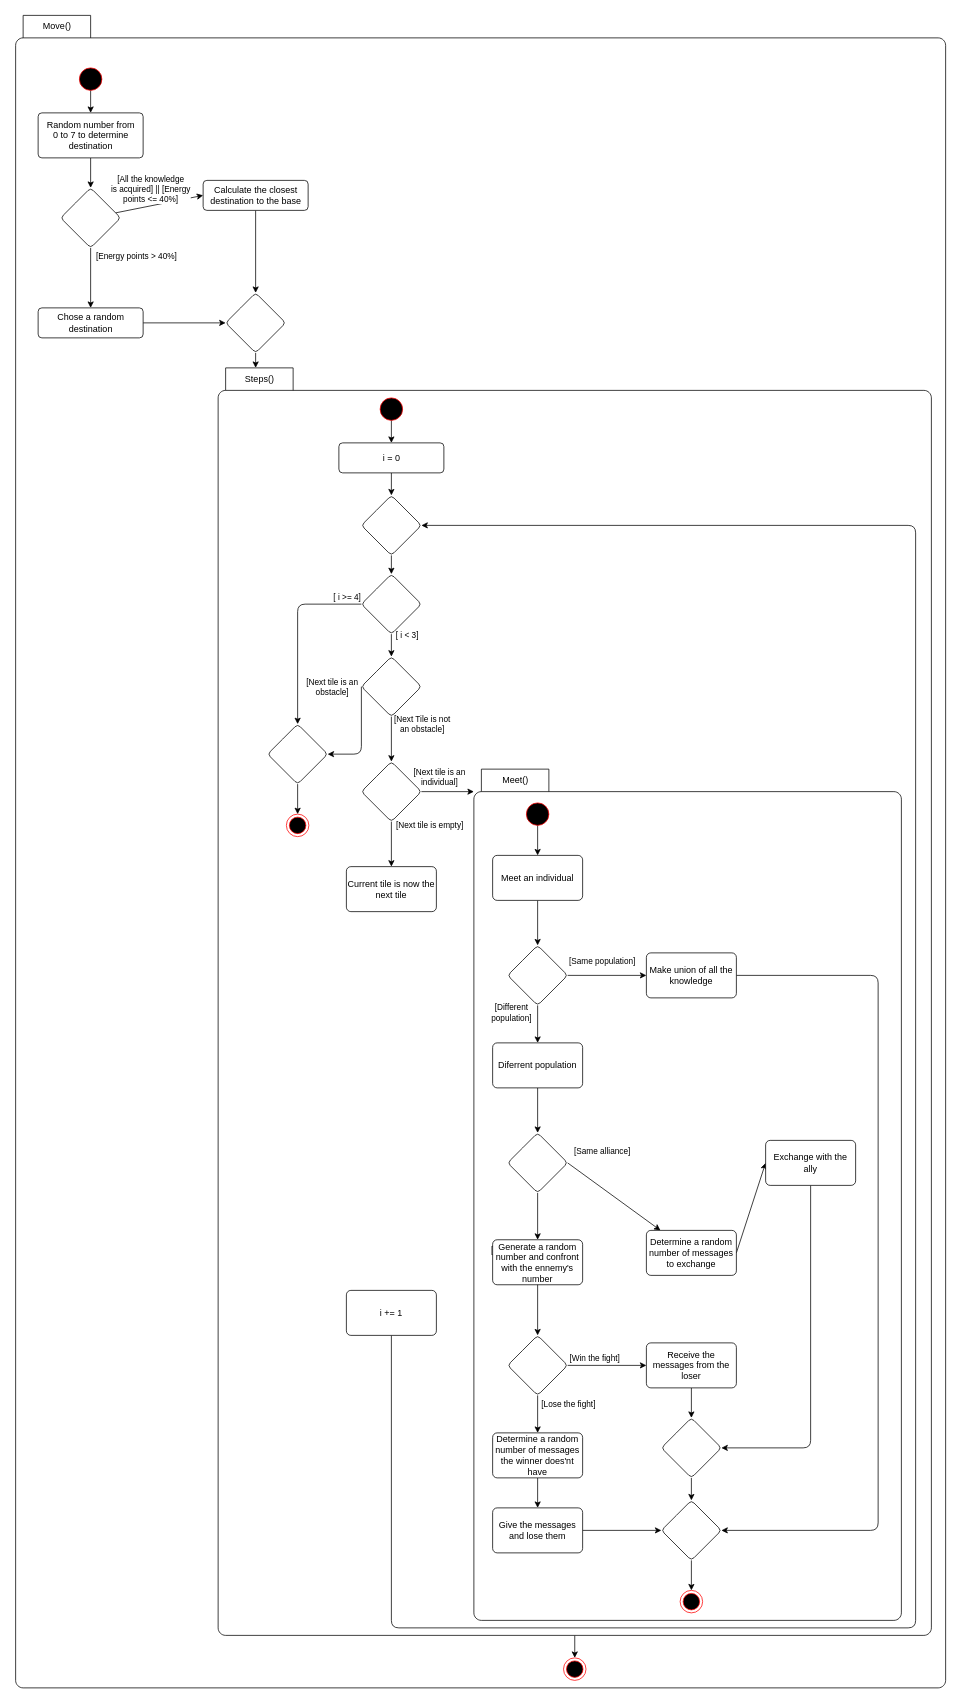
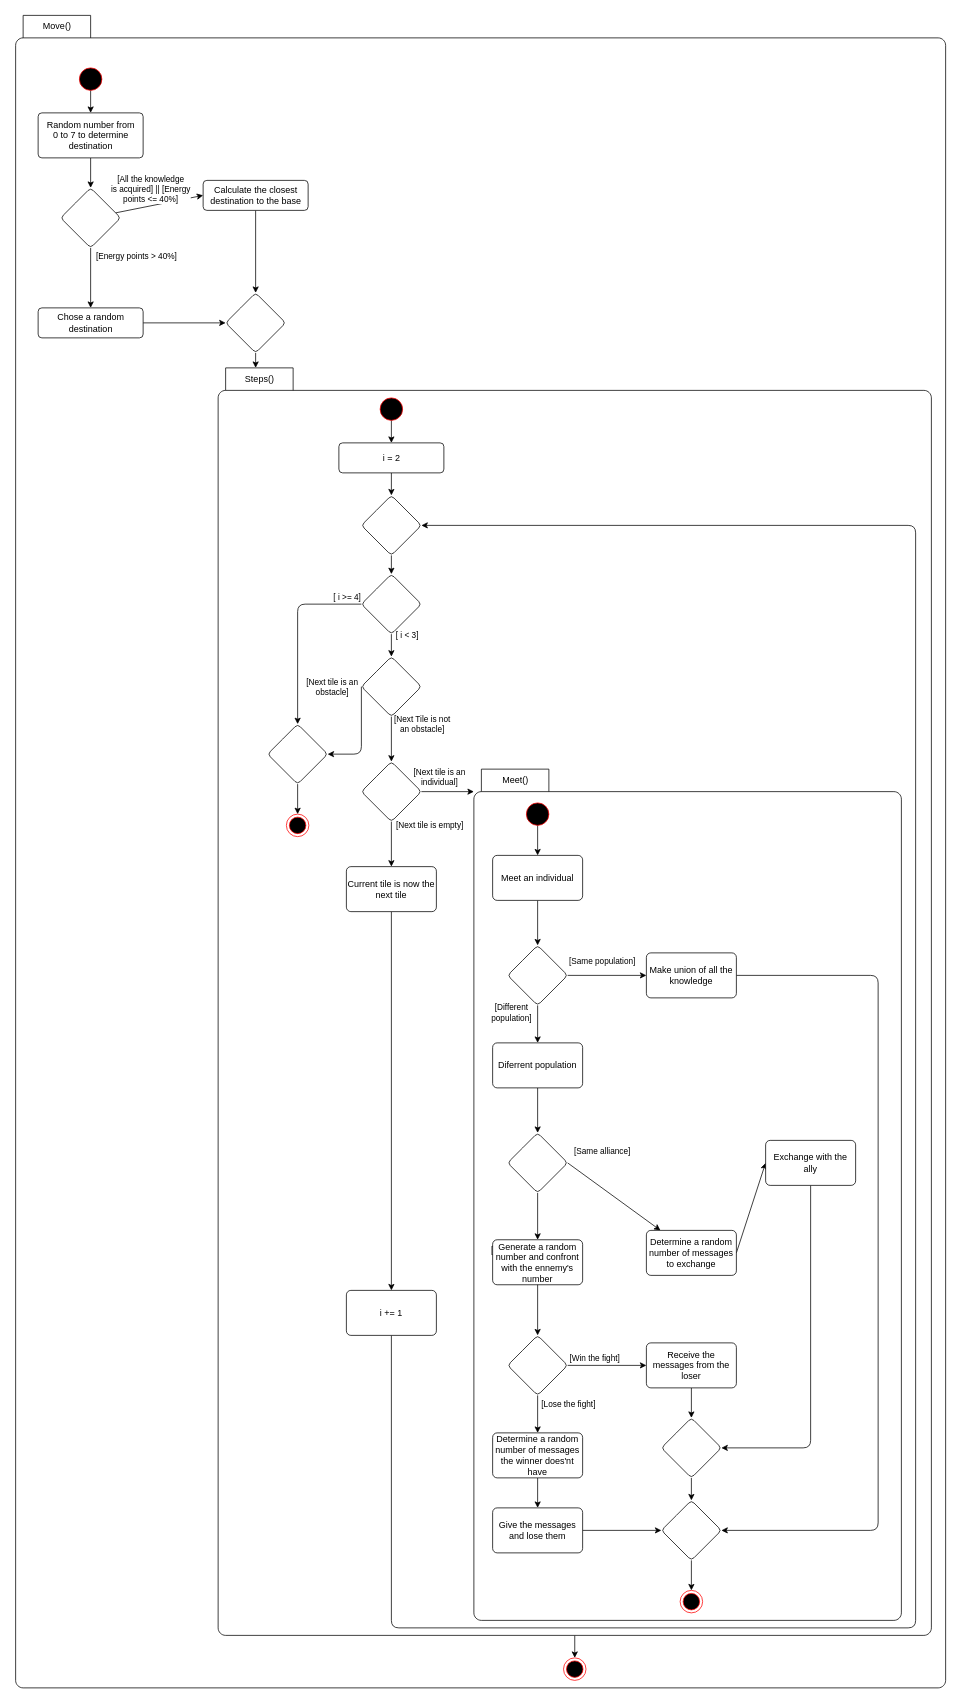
  <mxCell id="0" />
  <mxCell id="1" parent="0" />
  <mxCell id="2" value="Move()" style="shape=folder;align=center;verticalAlign=middle;fontStyle=0;tabWidth=100;tabHeight=30;tabPosition=left;html=1;boundedLbl=1;labelInHeader=1;rounded=1;absoluteArcSize=1;arcSize=10;" vertex="1" parent="1"><mxGeometry x="20" y="20" width="1240" height="2230" as="geometry" /></mxCell>
  <mxCell id="3" value="" style="edgeStyle=none;html=1;" edge="1" parent="1" source="4" target="12"><mxGeometry relative="1" as="geometry" /></mxCell>
  <mxCell id="4" value="" style="ellipse;fillColor=#000000;strokeColor=#FF0000;labelBorderColor=none;" parent="1" vertex="1"><mxGeometry x="105" y="90" width="30" height="30" as="geometry" /></mxCell>
  <mxCell id="5" value="" style="edgeStyle=none;html=1;entryX=0;entryY=0.5;entryDx=0;entryDy=0;" parent="1" source="7" target="14" edge="1"><mxGeometry relative="1" as="geometry"><mxPoint x="240" y="10" as="targetPoint" /></mxGeometry></mxCell>
  <mxCell id="6" value="[All the knowledge&lt;br&gt;is acquired] || [Energy &lt;br&gt;points &amp;lt;= 40%]" style="edgeLabel;html=1;align=center;verticalAlign=middle;resizable=0;points=[];" parent="5" vertex="1" connectable="0"><mxGeometry x="-0.809" y="-1" relative="1" as="geometry"><mxPoint x="35" y="-31" as="offset" /></mxGeometry></mxCell>
  <mxCell id="7" value="" style="rhombus;whiteSpace=wrap;html=1;rounded=1;arcSize=10;dashed=0;" parent="1" vertex="1"><mxGeometry x="80" y="250" width="80" height="80" as="geometry" /></mxCell>
  <mxCell id="8" value="" style="edgeStyle=none;html=1;entryX=0.5;entryY=0;entryDx=0;entryDy=0;exitX=0.5;exitY=1;exitDx=0;exitDy=0;" edge="1" parent="1" source="7" target="16"><mxGeometry relative="1" as="geometry"><mxPoint x="120" y="390" as="targetPoint" /><mxPoint x="120" y="210" as="sourcePoint" /></mxGeometry></mxCell>
  <mxCell id="9" value="[Energy points &amp;gt; 40%]" style="edgeLabel;html=1;align=center;verticalAlign=middle;resizable=0;points=[];" vertex="1" connectable="0" parent="8"><mxGeometry x="-0.606" y="-2" relative="1" as="geometry"><mxPoint x="62" y="-6" as="offset" /></mxGeometry></mxCell>
  <mxCell id="10" value="" style="edgeStyle=none;html=1;" edge="1" parent="1"><mxGeometry relative="1" as="geometry" /></mxCell>
  <mxCell id="11" value="" style="edgeStyle=none;html=1;" edge="1" parent="1" source="12" target="7"><mxGeometry relative="1" as="geometry" /></mxCell>
  <mxCell id="12" value="Random number from&lt;br&gt;0 to 7 to determine&lt;br&gt;destination" style="html=1;align=center;verticalAlign=middle;rounded=1;absoluteArcSize=1;arcSize=10;dashed=0;" vertex="1" parent="1"><mxGeometry x="50" y="150" width="140" height="60" as="geometry" /></mxCell>
  <mxCell id="13" value="" style="edgeStyle=none;html=1;" edge="1" parent="1" source="14" target="18"><mxGeometry relative="1" as="geometry" /></mxCell>
  <mxCell id="14" value="Calculate the closest &lt;br&gt;destination to the base" style="html=1;align=center;verticalAlign=middle;rounded=1;absoluteArcSize=1;arcSize=10;dashed=0;" vertex="1" parent="1"><mxGeometry x="270" y="240" width="140" height="40" as="geometry" /></mxCell>
  <mxCell id="15" value="" style="edgeStyle=none;html=1;" edge="1" parent="1" source="16" target="18"><mxGeometry relative="1" as="geometry" /></mxCell>
  <mxCell id="16" value="Chose a random&lt;br&gt;destination" style="html=1;align=center;verticalAlign=middle;rounded=1;absoluteArcSize=1;arcSize=10;dashed=0;" vertex="1" parent="1"><mxGeometry x="50" y="410" width="140" height="40" as="geometry" /></mxCell>
  <mxCell id="17" style="edgeStyle=none;html=1;exitX=0.5;exitY=1;exitDx=0;exitDy=0;entryX=0;entryY=0;entryDx=50;entryDy=0;entryPerimeter=0;" edge="1" parent="1" source="18" target="20"><mxGeometry relative="1" as="geometry" /></mxCell>
  <mxCell id="18" value="" style="rhombus;whiteSpace=wrap;html=1;rounded=1;arcSize=10;dashed=0;" vertex="1" parent="1"><mxGeometry x="300" y="390" width="80" height="80" as="geometry" /></mxCell>
  <mxCell id="19" value="" style="edgeStyle=none;html=1;" edge="1" parent="1" source="20" target="85"><mxGeometry relative="1" as="geometry" /></mxCell>
  <mxCell id="20" value="Steps()" style="shape=folder;align=center;verticalAlign=middle;fontStyle=0;tabWidth=100;tabHeight=30;tabPosition=left;html=1;boundedLbl=1;labelInHeader=1;rounded=1;absoluteArcSize=1;arcSize=10;" vertex="1" parent="1"><mxGeometry x="290" y="490" width="951" height="1690" as="geometry" /></mxCell>
  <mxCell id="21" value="" style="edgeStyle=none;html=1;" edge="1" parent="1" source="22" target="24"><mxGeometry relative="1" as="geometry" /></mxCell>
  <mxCell id="22" value="" style="ellipse;fillColor=#000000;strokeColor=#FF0000;labelBorderColor=none;" vertex="1" parent="1"><mxGeometry x="506" y="530" width="30" height="30" as="geometry" /></mxCell>
  <mxCell id="23" value="" style="edgeStyle=none;html=1;" edge="1" parent="1" source="24" target="84"><mxGeometry relative="1" as="geometry" /></mxCell>
- <mxCell id="24" value="i = 0" style="html=1;align=center;verticalAlign=middle;rounded=1;absoluteArcSize=1;arcSize=10;dashed=0;" vertex="1" parent="1"><mxGeometry x="451" y="590" width="140" height="40" as="geometry" /></mxCell>
+ <mxCell id="24" value="i = 2" style="html=1;align=center;verticalAlign=middle;rounded=1;absoluteArcSize=1;arcSize=10;dashed=0;" vertex="1" parent="1"><mxGeometry x="451" y="590" width="140" height="40" as="geometry" /></mxCell>
  <mxCell id="25" value="" style="edgeStyle=none;html=1;" edge="1" parent="1" source="29" target="34"><mxGeometry relative="1" as="geometry" /></mxCell>
  <mxCell id="26" value="[Next Tile is not&lt;br&gt;an obstacle]" style="edgeLabel;html=1;align=center;verticalAlign=middle;resizable=0;points=[];" vertex="1" connectable="0" parent="25"><mxGeometry x="-0.418" y="1" relative="1" as="geometry"><mxPoint x="39" y="-8" as="offset" /></mxGeometry></mxCell>
  <mxCell id="27" style="edgeStyle=none;html=1;exitX=0;exitY=0.5;exitDx=0;exitDy=0;entryX=1;entryY=0.5;entryDx=0;entryDy=0;" edge="1" parent="1" source="29" target="46"><mxGeometry relative="1" as="geometry"><Array as="points"><mxPoint x="481" y="1005" /></Array></mxGeometry></mxCell>
  <mxCell id="28" value="[Next tile is an&lt;br&gt;obstacle]" style="edgeLabel;html=1;align=center;verticalAlign=middle;resizable=0;points=[];" vertex="1" connectable="0" parent="27"><mxGeometry x="-0.752" y="-1" relative="1" as="geometry"><mxPoint x="-39" y="-17" as="offset" /></mxGeometry></mxCell>
  <mxCell id="29" value="" style="rhombus;whiteSpace=wrap;html=1;rounded=1;arcSize=10;dashed=0;" vertex="1" parent="1"><mxGeometry x="481" y="875" width="80" height="80" as="geometry" /></mxCell>
  <mxCell id="30" value="" style="edgeStyle=none;html=1;entryX=0;entryY=0;entryDx=0;entryDy=30;entryPerimeter=0;" edge="1" parent="1" source="34" target="47"><mxGeometry relative="1" as="geometry"><mxPoint x="621" y="1055" as="targetPoint" /></mxGeometry></mxCell>
  <mxCell id="31" value="[Next tile is an&lt;br&gt;individual]" style="edgeLabel;html=1;align=center;verticalAlign=middle;resizable=0;points=[];" connectable="0" vertex="1" parent="30"><mxGeometry x="-0.478" y="2" relative="1" as="geometry"><mxPoint x="5" y="-18" as="offset" /></mxGeometry></mxCell>
  <mxCell id="32" value="" style="edgeStyle=none;html=1;" edge="1" parent="1" source="34" target="36"><mxGeometry relative="1" as="geometry" /></mxCell>
  <mxCell id="33" value="[Next tile is empty]" style="edgeLabel;html=1;align=center;verticalAlign=middle;resizable=0;points=[];" vertex="1" connectable="0" parent="32"><mxGeometry x="-0.638" y="-1" relative="1" as="geometry"><mxPoint x="51" y="-7" as="offset" /></mxGeometry></mxCell>
  <mxCell id="34" value="" style="rhombus;whiteSpace=wrap;html=1;rounded=1;arcSize=10;dashed=0;" vertex="1" parent="1"><mxGeometry x="481" y="1015" width="80" height="80" as="geometry" /></mxCell>
+ <mxCell id="35" value="" style="edgeStyle=none;html=1;" edge="1" parent="1" source="36" target="38"><mxGeometry relative="1" as="geometry" /></mxCell>
  <mxCell id="36" value="Current tile is now the next tile" style="whiteSpace=wrap;html=1;rounded=1;arcSize=10;dashed=0;" vertex="1" parent="1"><mxGeometry x="461" y="1155" width="120" height="60" as="geometry" /></mxCell>
  <mxCell id="37" style="edgeStyle=none;html=1;exitX=0.5;exitY=1;exitDx=0;exitDy=0;entryX=1;entryY=0.5;entryDx=0;entryDy=0;" edge="1" parent="1" source="38" target="84"><mxGeometry relative="1" as="geometry"><Array as="points"><mxPoint x="521" y="2170" /><mxPoint x="1220" y="2170" /><mxPoint x="1220" y="700" /></Array></mxGeometry></mxCell>
  <mxCell id="38" value="i += 1" style="whiteSpace=wrap;html=1;rounded=1;arcSize=10;dashed=0;" vertex="1" parent="1"><mxGeometry x="461" y="1720" width="120" height="60" as="geometry" /></mxCell>
  <mxCell id="39" value="" style="edgeStyle=none;html=1;" edge="1" parent="1" source="43" target="29"><mxGeometry relative="1" as="geometry" /></mxCell>
  <mxCell id="40" value="[ i &amp;lt; 3]" style="edgeLabel;html=1;align=center;verticalAlign=middle;resizable=0;points=[];" vertex="1" connectable="0" parent="39"><mxGeometry x="-0.792" relative="1" as="geometry"><mxPoint x="20" y="-3" as="offset" /></mxGeometry></mxCell>
  <mxCell id="41" value="" style="edgeStyle=none;html=1;" edge="1" parent="1" source="43" target="46"><mxGeometry relative="1" as="geometry"><Array as="points"><mxPoint x="396" y="805" /></Array></mxGeometry></mxCell>
  <mxCell id="42" value="[ i &amp;gt;= 4]" style="edgeLabel;html=1;align=center;verticalAlign=middle;resizable=0;points=[];" vertex="1" connectable="0" parent="41"><mxGeometry x="-0.855" relative="1" as="geometry"><mxPoint x="-2" y="-10" as="offset" /></mxGeometry></mxCell>
  <mxCell id="43" value="" style="rhombus;whiteSpace=wrap;html=1;rounded=1;arcSize=10;dashed=0;" vertex="1" parent="1"><mxGeometry x="481" y="765" width="80" height="80" as="geometry" /></mxCell>
  <mxCell id="44" value="" style="ellipse;html=1;shape=endState;fillColor=#000000;strokeColor=#ff0000;" vertex="1" parent="1"><mxGeometry x="381" y="1085" width="30" height="30" as="geometry" /></mxCell>
  <mxCell id="45" value="" style="edgeStyle=none;html=1;" edge="1" parent="1" source="46" target="44"><mxGeometry relative="1" as="geometry" /></mxCell>
  <mxCell id="46" value="" style="rhombus;whiteSpace=wrap;html=1;rounded=1;arcSize=10;dashed=0;" vertex="1" parent="1"><mxGeometry x="356" y="965" width="80" height="80" as="geometry" /></mxCell>
  <mxCell id="47" value="Meet()" style="shape=folder;align=center;verticalAlign=middle;fontStyle=0;tabWidth=100;tabHeight=30;tabPosition=left;html=1;boundedLbl=1;labelInHeader=1;rounded=1;absoluteArcSize=1;arcSize=10;" vertex="1" parent="1"><mxGeometry x="631" y="1025" width="570" height="1135" as="geometry" /></mxCell>
  <mxCell id="48" style="edgeStyle=none;html=1;entryX=0.5;entryY=0;entryDx=0;entryDy=0;" edge="1" parent="1" target="55"><mxGeometry relative="1" as="geometry"><mxPoint x="716" y="1430" as="sourcePoint" /></mxGeometry></mxCell>
  <mxCell id="49" style="edgeStyle=none;html=1;exitX=0.5;exitY=1;exitDx=0;exitDy=0;entryX=0.5;entryY=0;entryDx=0;entryDy=0;" edge="1" parent="1" source="50" target="60"><mxGeometry relative="1" as="geometry" /></mxCell>
  <mxCell id="50" value="" style="ellipse;fillColor=#000000;strokeColor=#FF0000;labelBorderColor=none;" vertex="1" parent="1"><mxGeometry x="701" y="1070" width="30" height="30" as="geometry" /></mxCell>
  <mxCell id="51" style="edgeStyle=none;html=1;exitX=0.5;exitY=1;exitDx=0;exitDy=0;" edge="1" parent="1" source="55" target="58"><mxGeometry relative="1" as="geometry" /></mxCell>
  <mxCell id="52" value="[Same alliance]" style="edgeLabel;html=1;align=center;verticalAlign=middle;resizable=0;points=[];" connectable="0" vertex="1" parent="51"><mxGeometry x="-0.25" y="2" relative="1" as="geometry"><mxPoint x="83" y="-79" as="offset" /></mxGeometry></mxCell>
  <mxCell id="53" style="edgeStyle=none;html=1;exitX=1;exitY=0.5;exitDx=0;exitDy=0;" edge="1" parent="1" source="55" target="57"><mxGeometry relative="1" as="geometry" /></mxCell>
  <mxCell id="54" value="[Is an ennemy]" style="edgeLabel;html=1;align=center;verticalAlign=middle;resizable=0;points=[];" connectable="0" vertex="1" parent="53"><mxGeometry x="0.247" y="3" relative="1" as="geometry"><mxPoint x="-145" y="63" as="offset" /></mxGeometry></mxCell>
  <mxCell id="55" value="" style="rhombus;whiteSpace=wrap;html=1;rounded=1;arcSize=10;dashed=0;" vertex="1" parent="1"><mxGeometry x="676" y="1510" width="80" height="80" as="geometry" /></mxCell>
  <mxCell id="56" style="edgeStyle=none;html=1;exitX=1;exitY=0.5;exitDx=0;exitDy=0;entryX=0;entryY=0.5;entryDx=0;entryDy=0;" edge="1" parent="1" source="57" target="76"><mxGeometry relative="1" as="geometry" /></mxCell>
  <mxCell id="57" value="Determine a random number of messages to exchange&lt;br&gt;" style="whiteSpace=wrap;html=1;rounded=1;arcSize=10;dashed=0;" vertex="1" parent="1"><mxGeometry x="861" y="1640" width="120" height="60" as="geometry" /></mxCell>
  <mxCell id="58" value="Generate a random number and confront with the ennemy's number" style="whiteSpace=wrap;html=1;rounded=1;arcSize=10;dashed=0;" vertex="1" parent="1"><mxGeometry x="656" y="1652.5" width="120" height="60" as="geometry" /></mxCell>
  <mxCell id="59" value="" style="edgeStyle=none;html=1;" edge="1" parent="1" source="60" target="65"><mxGeometry relative="1" as="geometry" /></mxCell>
  <mxCell id="60" value="Meet an individual" style="whiteSpace=wrap;html=1;rounded=1;arcSize=10;dashed=0;" vertex="1" parent="1"><mxGeometry x="656" y="1140" width="120" height="60" as="geometry" /></mxCell>
  <mxCell id="61" style="edgeStyle=none;html=1;exitX=0.5;exitY=1;exitDx=0;exitDy=0;" edge="1" parent="1" source="65" target="68"><mxGeometry relative="1" as="geometry" /></mxCell>
  <mxCell id="62" value="[Different &lt;br&gt;population]" style="edgeLabel;html=1;align=center;verticalAlign=middle;resizable=0;points=[];" connectable="0" vertex="1" parent="61"><mxGeometry x="-0.25" y="2" relative="1" as="geometry"><mxPoint x="-38" y="-10" as="offset" /></mxGeometry></mxCell>
  <mxCell id="63" style="edgeStyle=none;html=1;exitX=1;exitY=0.5;exitDx=0;exitDy=0;" edge="1" parent="1" source="65" target="67"><mxGeometry relative="1" as="geometry" /></mxCell>
  <mxCell id="64" value="[Same population]" style="edgeLabel;html=1;align=center;verticalAlign=middle;resizable=0;points=[];" connectable="0" vertex="1" parent="63"><mxGeometry x="0.247" y="3" relative="1" as="geometry"><mxPoint x="-20" y="-17" as="offset" /></mxGeometry></mxCell>
  <mxCell id="65" value="" style="rhombus;whiteSpace=wrap;html=1;rounded=1;arcSize=10;dashed=0;" vertex="1" parent="1"><mxGeometry x="676" y="1260" width="80" height="80" as="geometry" /></mxCell>
  <mxCell id="66" style="edgeStyle=none;html=1;exitX=1;exitY=0.5;exitDx=0;exitDy=0;" edge="1" parent="1" source="67" target="90"><mxGeometry relative="1" as="geometry"><Array as="points"><mxPoint x="1170" y="1300" /><mxPoint x="1170" y="2040" /></Array></mxGeometry></mxCell>
  <mxCell id="67" value="Make union of all the knowledge" style="whiteSpace=wrap;html=1;rounded=1;arcSize=10;dashed=0;" vertex="1" parent="1"><mxGeometry x="861" y="1270" width="120" height="60" as="geometry" /></mxCell>
  <mxCell id="68" value="Diferrent population" style="whiteSpace=wrap;html=1;rounded=1;arcSize=10;dashed=0;" vertex="1" parent="1"><mxGeometry x="656" y="1390" width="120" height="60" as="geometry" /></mxCell>
  <mxCell id="69" style="edgeStyle=none;html=1;entryX=0.5;entryY=0;entryDx=0;entryDy=0;exitX=0.5;exitY=1;exitDx=0;exitDy=0;" edge="1" parent="1" source="58" target="74"><mxGeometry relative="1" as="geometry"><mxPoint x="721" y="1720" as="sourcePoint" /></mxGeometry></mxCell>
  <mxCell id="70" style="edgeStyle=none;html=1;exitX=0.5;exitY=1;exitDx=0;exitDy=0;" edge="1" parent="1" source="74"><mxGeometry relative="1" as="geometry"><mxPoint x="716" y="1910" as="targetPoint" /></mxGeometry></mxCell>
  <mxCell id="71" value="[Lose the fight]" style="edgeLabel;html=1;align=center;verticalAlign=middle;resizable=0;points=[];" connectable="0" vertex="1" parent="70"><mxGeometry x="0.47" y="-1" relative="1" as="geometry"><mxPoint x="41" y="-26" as="offset" /></mxGeometry></mxCell>
  <mxCell id="72" style="edgeStyle=none;html=1;exitX=1;exitY=0.5;exitDx=0;exitDy=0;" edge="1" parent="1" source="74"><mxGeometry relative="1" as="geometry"><mxPoint x="861" y="1820" as="targetPoint" /></mxGeometry></mxCell>
  <mxCell id="73" value="[Win the fight]" style="edgeLabel;html=1;align=center;verticalAlign=middle;resizable=0;points=[];" connectable="0" vertex="1" parent="72"><mxGeometry x="0.311" y="-1" relative="1" as="geometry"><mxPoint x="-34" y="-11" as="offset" /></mxGeometry></mxCell>
  <mxCell id="74" value="" style="rhombus;whiteSpace=wrap;html=1;rounded=1;arcSize=10;dashed=0;" vertex="1" parent="1"><mxGeometry x="676" y="1780" width="80" height="80" as="geometry" /></mxCell>
  <mxCell id="75" value="" style="edgeStyle=none;html=1;" edge="1" parent="1" source="76" target="88"><mxGeometry relative="1" as="geometry"><Array as="points"><mxPoint x="1080" y="1930" /></Array></mxGeometry></mxCell>
  <mxCell id="76" value="Exchange with the ally" style="whiteSpace=wrap;html=1;rounded=1;arcSize=10;dashed=0;" vertex="1" parent="1"><mxGeometry x="1020" y="1520" width="120" height="60" as="geometry" /></mxCell>
  <mxCell id="77" style="edgeStyle=none;html=1;" edge="1" parent="1" source="78" target="82"><mxGeometry relative="1" as="geometry" /></mxCell>
  <mxCell id="78" value="Determine a random number of messages the winner does'nt have" style="whiteSpace=wrap;html=1;rounded=1;arcSize=10;dashed=0;" vertex="1" parent="1"><mxGeometry x="656" y="1910" width="120" height="60" as="geometry" /></mxCell>
  <mxCell id="79" value="" style="edgeStyle=none;html=1;" edge="1" parent="1" source="80" target="88"><mxGeometry relative="1" as="geometry" /></mxCell>
  <mxCell id="80" value="Receive the messages from the loser" style="whiteSpace=wrap;html=1;rounded=1;arcSize=10;dashed=0;" vertex="1" parent="1"><mxGeometry x="861" y="1790" width="120" height="60" as="geometry" /></mxCell>
  <mxCell id="81" value="" style="edgeStyle=none;html=1;" edge="1" parent="1" source="82" target="90"><mxGeometry relative="1" as="geometry" /></mxCell>
  <mxCell id="82" value="Give the messages and lose them" style="whiteSpace=wrap;html=1;rounded=1;arcSize=10;dashed=0;" vertex="1" parent="1"><mxGeometry x="656" y="2010" width="120" height="60" as="geometry" /></mxCell>
  <mxCell id="83" value="" style="edgeStyle=none;html=1;" edge="1" parent="1" source="84" target="43"><mxGeometry relative="1" as="geometry" /></mxCell>
  <mxCell id="84" value="" style="rhombus;whiteSpace=wrap;html=1;rounded=1;arcSize=10;dashed=0;" vertex="1" parent="1"><mxGeometry x="481" y="660" width="80" height="80" as="geometry" /></mxCell>
  <mxCell id="85" value="" style="ellipse;html=1;shape=endState;fillColor=#000000;strokeColor=#ff0000;" vertex="1" parent="1"><mxGeometry x="750.5" y="2210" width="30" height="30" as="geometry" /></mxCell>
  <mxCell id="86" value="" style="ellipse;html=1;shape=endState;fillColor=#000000;strokeColor=#ff0000;" vertex="1" parent="1"><mxGeometry x="906" y="2120" width="30" height="30" as="geometry" /></mxCell>
  <mxCell id="87" value="" style="edgeStyle=none;html=1;" edge="1" parent="1" source="88" target="90"><mxGeometry relative="1" as="geometry" /></mxCell>
  <mxCell id="88" value="" style="rhombus;whiteSpace=wrap;html=1;rounded=1;arcSize=10;dashed=0;" vertex="1" parent="1"><mxGeometry x="881" y="1890" width="80" height="80" as="geometry" /></mxCell>
  <mxCell id="89" style="edgeStyle=none;html=1;exitX=0.5;exitY=1;exitDx=0;exitDy=0;entryX=0.5;entryY=0;entryDx=0;entryDy=0;" edge="1" parent="1" source="90" target="86"><mxGeometry relative="1" as="geometry" /></mxCell>
  <mxCell id="90" value="" style="rhombus;whiteSpace=wrap;html=1;rounded=1;arcSize=10;dashed=0;" vertex="1" parent="1"><mxGeometry x="881" y="2000" width="80" height="80" as="geometry" /></mxCell>
